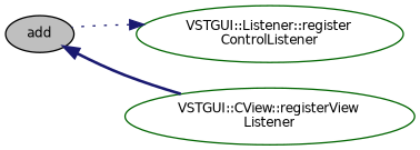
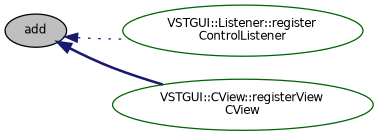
  digraph {
    fontname="DejaVu Sans"
    rankdir=LR
    node [color=darkgreen fontname="DejaVu Sans" fontsize=9 shape=ellipse]
    edge [color=midnightblue dir=back fontname="DejaVu Sans" fontsize=9 labelfontname=Arial labelfontsize=9]
    n1 [color=black fillcolor=grey75 fontcolor=black height=0.2 label=add style=filled width=0.4]
    n2 [height=0.2 label="VSTGUI::Listener::register\lControlListener" width=0.4]
-   n3 [height=0.2 label="VSTGUI::CView::registerView\lListener" width=0.4]
-   n2 -> n1 [style=dotted]
+   n3 [height=0.2 label="VSTGUI::CView::registerView\lCView" width=0.4]
+   n1 -> n2 [style=dotted]
    n1 -> n3 [style=bold]
  }
